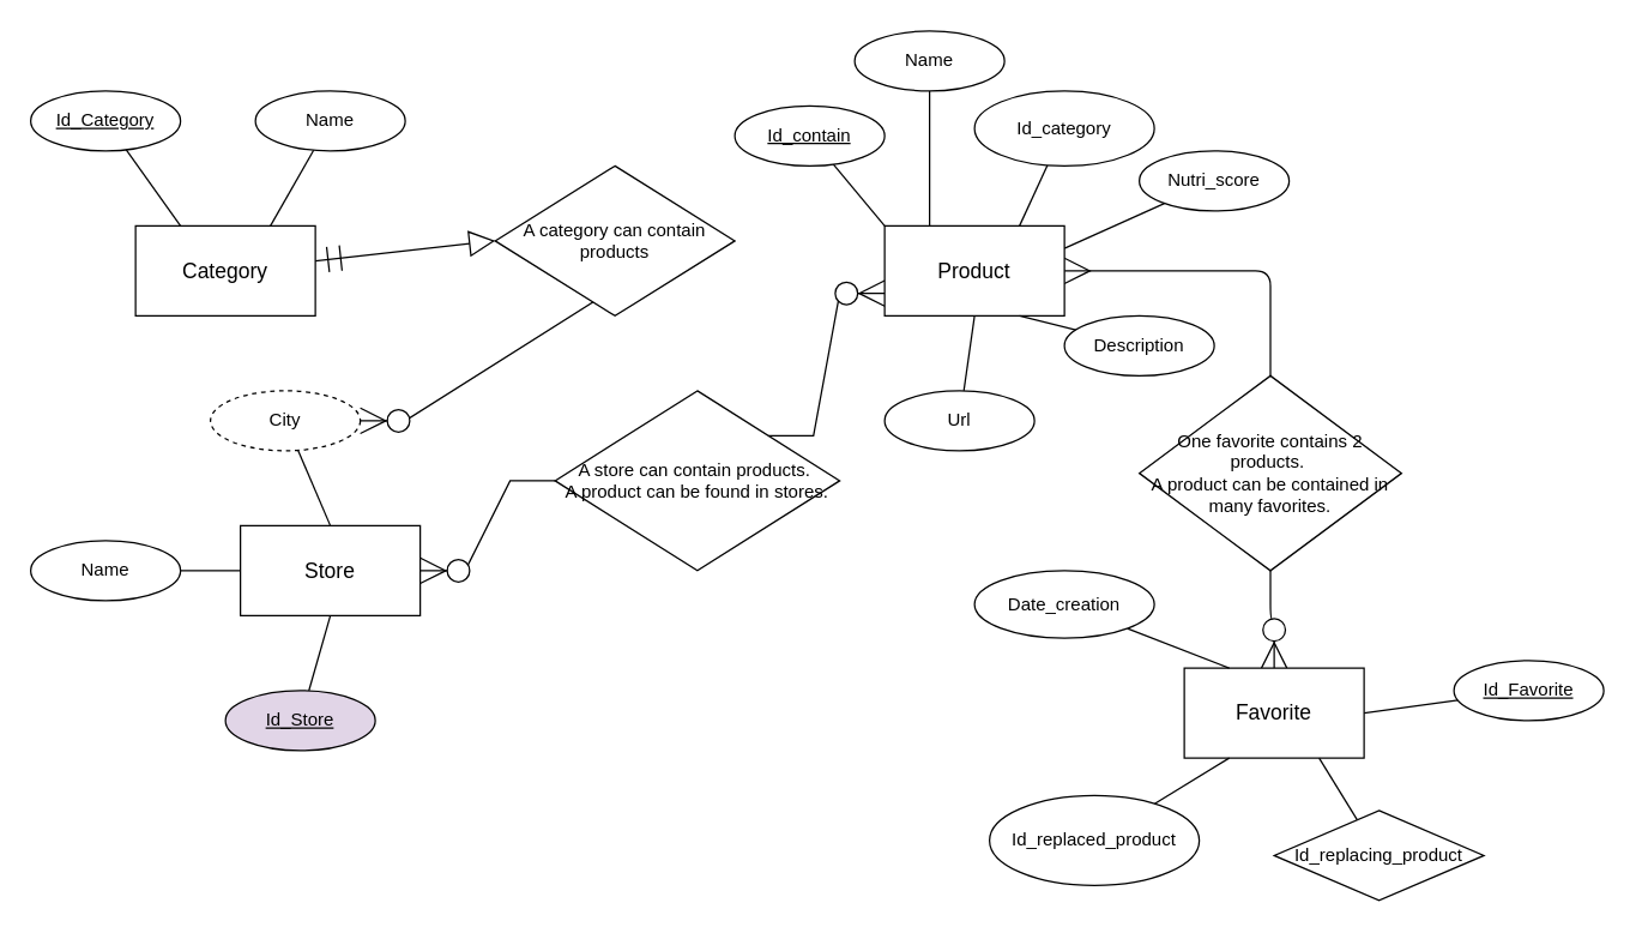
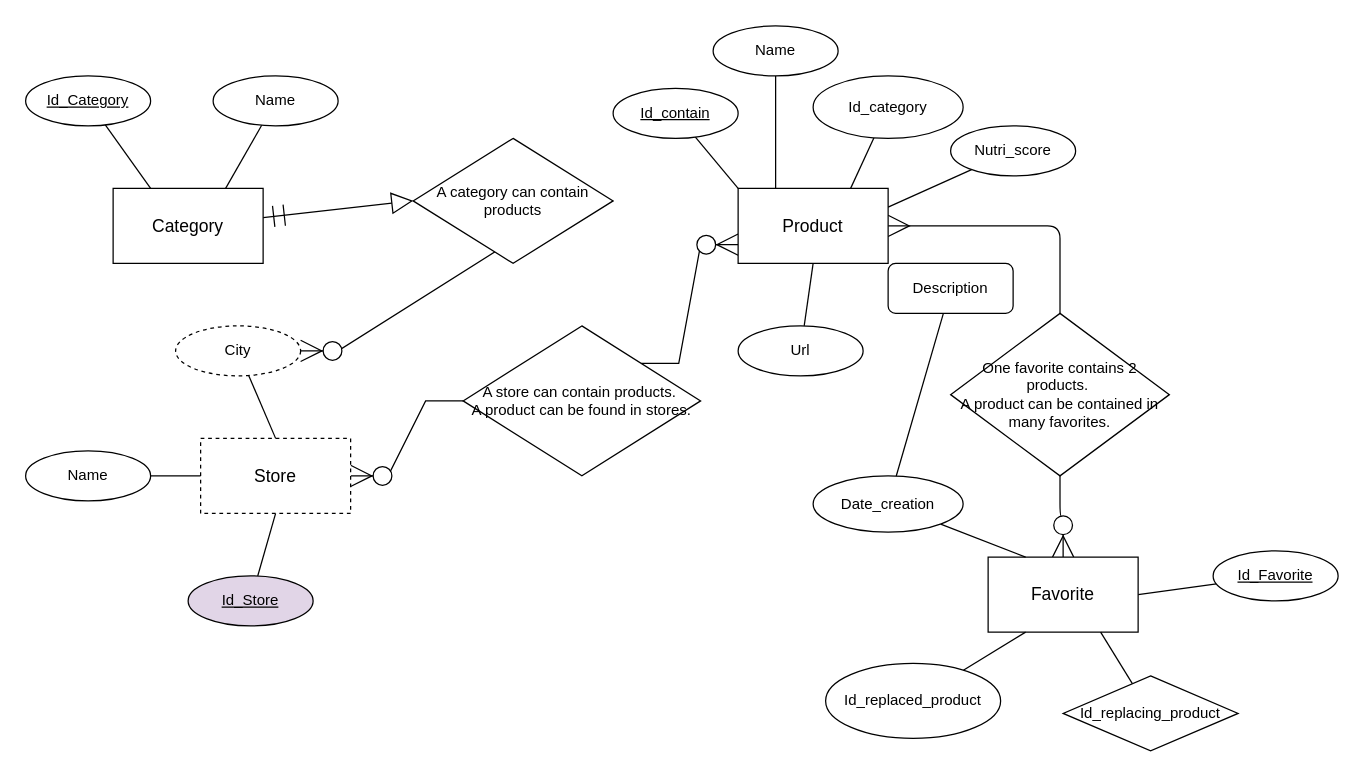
  <mxCell id="0" />
  <mxCell id="1" parent="0" />
  <mxCell id="2" value="" style="edgeStyle=orthogonalEdgeStyle;endArrow=ERzeroToMany;startArrow=none;endFill=1;startFill=0;strokeWidth=1;endSize=15;startSize=15;exitX=0.5;exitY=1;exitDx=0;exitDy=0;entryX=0.5;entryY=0;entryDx=0;entryDy=0;" parent="1" source="5" target="24" edge="1"><mxGeometry width="100" height="100" relative="1" as="geometry"><mxPoint x="1060" y="345" as="sourcePoint" /><mxPoint x="1000" y="485" as="targetPoint" /></mxGeometry></mxCell>
  <mxCell id="3" style="edgeStyle=entityRelationEdgeStyle;rounded=0;orthogonalLoop=1;jettySize=auto;html=1;entryX=0;entryY=0.75;entryDx=0;entryDy=0;startArrow=none;startFill=0;startSize=15;endArrow=ERzeroToMany;endFill=1;endSize=15;strokeWidth=1;exitX=1;exitY=0;exitDx=0;exitDy=0;" parent="1" source="7" target="23" edge="1"><mxGeometry relative="1" as="geometry"><mxPoint x="570" y="195" as="targetPoint" /></mxGeometry></mxCell>
  <mxCell id="4" style="edgeStyle=entityRelationEdgeStyle;rounded=0;orthogonalLoop=1;jettySize=auto;html=1;startArrow=none;startFill=0;startSize=15;endArrow=ERzeroToMany;endFill=1;endSize=15;strokeWidth=1;exitX=1;exitY=0.5;exitDx=0;exitDy=0;" parent="1" source="9" target="28" edge="1"><mxGeometry relative="1" as="geometry"><mxPoint x="570" y="165" as="targetPoint" /></mxGeometry></mxCell>
  <mxCell id="5" value="One favorite contains 2 products.&amp;nbsp;&lt;br&gt;A product can be contained in many favorites." style="shape=rhombus;perimeter=rhombusPerimeter;whiteSpace=wrap;html=1;align=center;" parent="1" vertex="1"><mxGeometry x="760" y="250" width="175" height="130" as="geometry" /></mxCell>
  <mxCell id="6" value="" style="endArrow=none;startArrow=ERmany;endFill=0;startFill=0;strokeWidth=1;endSize=15;startSize=15;entryX=0.5;entryY=0;entryDx=0;entryDy=0;edgeStyle=orthogonalEdgeStyle;" parent="1" source="23" target="5" edge="1"><mxGeometry width="100" height="100" relative="1" as="geometry"><mxPoint x="830" y="165" as="sourcePoint" /><mxPoint x="940" y="595" as="targetPoint" /></mxGeometry></mxCell>
  <mxCell id="7" value="A store can contain products.&amp;nbsp;&lt;br&gt;A product can be found in stores." style="shape=rhombus;perimeter=rhombusPerimeter;whiteSpace=wrap;html=1;align=center;" parent="1" vertex="1"><mxGeometry x="370" y="260" width="190" height="120" as="geometry" /></mxCell>
  <mxCell id="8" style="rounded=0;orthogonalLoop=1;jettySize=auto;html=1;entryX=0;entryY=0.5;entryDx=0;entryDy=0;startArrow=ERzeroToMany;startFill=1;startSize=15;endArrow=none;endFill=0;endSize=15;strokeWidth=1;edgeStyle=entityRelationEdgeStyle;" parent="1" source="22" target="7" edge="1"><mxGeometry relative="1" as="geometry"><mxPoint x="370" y="415" as="sourcePoint" /><mxPoint x="890" y="135" as="targetPoint" /></mxGeometry></mxCell>
  <mxCell id="9" value="A category can contain products" style="shape=rhombus;perimeter=rhombusPerimeter;whiteSpace=wrap;html=1;align=center;" parent="1" vertex="1"><mxGeometry x="330" y="110" width="160" height="100" as="geometry" /></mxCell>
  <mxCell id="10" style="edgeStyle=none;rounded=0;orthogonalLoop=1;jettySize=auto;html=1;entryX=1;entryY=0.5;entryDx=0;entryDy=0;startArrow=none;startFill=0;startSize=15;endArrow=none;endFill=0;endSize=15;strokeWidth=1;fontSize=14;" parent="1" source="11" target="24" edge="1"><mxGeometry relative="1" as="geometry" /></mxCell>
  <mxCell id="11" value="Id_Favorite" style="ellipse;whiteSpace=wrap;html=1;align=center;fontStyle=4;" parent="1" vertex="1"><mxGeometry x="970" y="440" width="100" height="40" as="geometry" /></mxCell>
  <mxCell id="12" style="edgeStyle=none;rounded=0;orthogonalLoop=1;jettySize=auto;html=1;entryX=0;entryY=0;entryDx=0;entryDy=0;startArrow=none;startFill=0;startSize=15;endArrow=none;endFill=0;endSize=15;strokeWidth=1;" parent="1" source="13" target="23" edge="1"><mxGeometry relative="1" as="geometry" /></mxCell>
  <mxCell id="13" value="Id_contain" style="ellipse;whiteSpace=wrap;html=1;align=center;fontStyle=4;" parent="1" vertex="1"><mxGeometry x="490" y="70" width="100" height="40" as="geometry" /></mxCell>
  <mxCell id="14" style="edgeStyle=none;rounded=0;orthogonalLoop=1;jettySize=auto;html=1;entryX=0.5;entryY=1;entryDx=0;entryDy=0;startArrow=none;startFill=0;startSize=15;endArrow=none;endFill=0;endSize=15;strokeWidth=1;fontSize=14;" parent="1" source="15" target="22" edge="1"><mxGeometry relative="1" as="geometry" /></mxCell>
  <mxCell id="15" value="Id_Store" style="ellipse;whiteSpace=wrap;html=1;align=center;fontStyle=4;fillColor=#e1d5e7;" parent="1" vertex="1"><mxGeometry x="150" y="460" width="100" height="40" as="geometry" /></mxCell>
  <mxCell id="16" style="rounded=0;orthogonalLoop=1;jettySize=auto;html=1;entryX=0.25;entryY=0;entryDx=0;entryDy=0;startArrow=none;startFill=0;startSize=15;endArrow=none;endFill=0;endSize=15;strokeWidth=1;" parent="1" source="17" target="21" edge="1"><mxGeometry relative="1" as="geometry"><mxPoint x="107.5" y="140" as="targetPoint" /></mxGeometry></mxCell>
  <mxCell id="17" value="Id_Category" style="ellipse;whiteSpace=wrap;html=1;align=center;fontStyle=4;" parent="1" vertex="1"><mxGeometry x="20" width="100" height="40" as="geometry" y="60" /></mxCell>
  <mxCell id="18" style="edgeStyle=none;rounded=0;orthogonalLoop=1;jettySize=auto;html=1;entryX=0.75;entryY=0;entryDx=0;entryDy=0;startArrow=none;startFill=0;startSize=15;endArrow=none;endFill=0;endSize=15;strokeWidth=1;" parent="1" source="19" target="21" edge="1"><mxGeometry relative="1" as="geometry"><mxPoint x="165" y="140" as="targetPoint" /></mxGeometry></mxCell>
  <mxCell id="19" value="Name" style="ellipse;whiteSpace=wrap;html=1;align=center;" parent="1" vertex="1"><mxGeometry x="170" width="100" height="40" as="geometry" y="60" /></mxCell>
  <mxCell id="20" style="edgeStyle=none;rounded=0;orthogonalLoop=1;jettySize=auto;html=1;entryX=0;entryY=0.5;entryDx=0;entryDy=0;startArrow=ERmandOne;startFill=0;startSize=15;endArrow=block;endFill=0;endSize=15;strokeWidth=1;fontSize=14;" parent="1" source="21" target="9" edge="1"><mxGeometry relative="1" as="geometry" /></mxCell>
  <mxCell id="21" value="Category" style="whiteSpace=wrap;html=1;align=center;fontSize=14;" parent="1" vertex="1"><mxGeometry x="90" y="150" width="120" height="60" as="geometry" /></mxCell>
- <mxCell id="22" value="Store" style="whiteSpace=wrap;html=1;align=center;fontSize=14;" parent="1" vertex="1"><mxGeometry x="160" y="350" width="120" height="60" as="geometry" /></mxCell>
+ <mxCell id="22" value="Store" style="whiteSpace=wrap;html=1;align=center;fontSize=14;dashed=1;" parent="1" vertex="1"><mxGeometry x="160" y="350" width="120" height="60" as="geometry" /></mxCell>
  <mxCell id="23" value="Product" style="whiteSpace=wrap;html=1;align=center;fontSize=14;" parent="1" vertex="1"><mxGeometry y="150" width="120" height="60" as="geometry" x="590" /></mxCell>
  <mxCell id="24" value="Favorite" style="whiteSpace=wrap;html=1;align=center;fontSize=14;" parent="1" vertex="1"><mxGeometry x="790" y="445" width="120" height="60" as="geometry" /></mxCell>
  <mxCell id="25" style="edgeStyle=none;rounded=0;orthogonalLoop=1;jettySize=auto;html=1;startArrow=none;startFill=0;startSize=15;endArrow=none;endFill=0;endSize=15;strokeWidth=1;fontSize=14;entryX=0;entryY=0.5;entryDx=0;entryDy=0;" parent="1" source="26" target="22" edge="1"><mxGeometry relative="1" as="geometry"><mxPoint x="150" y="430" as="targetPoint" /></mxGeometry></mxCell>
  <mxCell id="26" value="Name" style="ellipse;whiteSpace=wrap;html=1;align=center;" parent="1" vertex="1"><mxGeometry x="20" y="360" width="100" height="40" as="geometry" /></mxCell>
  <mxCell id="27" style="edgeStyle=none;rounded=0;orthogonalLoop=1;jettySize=auto;html=1;entryX=0.5;entryY=0;entryDx=0;entryDy=0;startArrow=none;startFill=0;startSize=15;endArrow=none;endFill=0;endSize=15;strokeWidth=1;fontSize=14;" parent="1" source="28" target="22" edge="1"><mxGeometry relative="1" as="geometry" /></mxCell>
  <mxCell id="28" value="City" style="ellipse;whiteSpace=wrap;html=1;align=center;dashed=1;" parent="1" vertex="1"><mxGeometry x="140" y="260" width="100" height="40" as="geometry" /></mxCell>
  <mxCell id="29" style="edgeStyle=none;rounded=0;orthogonalLoop=1;jettySize=auto;html=1;entryX=0.75;entryY=1;entryDx=0;entryDy=0;startArrow=none;startFill=0;startSize=15;endArrow=none;endFill=0;endSize=15;strokeWidth=1;fontSize=14;" parent="1" source="30" target="24" edge="1"><mxGeometry relative="1" as="geometry" /></mxCell>
  <mxCell id="30" value="Id_replacing_product" style="rhombus;whiteSpace=wrap;html=1;align=center;" parent="1" vertex="1"><mxGeometry x="850" y="540" width="140" height="60" as="geometry" /></mxCell>
  <mxCell id="31" style="edgeStyle=none;rounded=0;orthogonalLoop=1;jettySize=auto;html=1;entryX=0.25;entryY=1;entryDx=0;entryDy=0;startArrow=none;startFill=0;startSize=15;endArrow=none;endFill=0;endSize=15;strokeWidth=1;fontSize=14;" parent="1" source="32" target="24" edge="1"><mxGeometry relative="1" as="geometry" /></mxCell>
  <mxCell id="32" value="Id_replaced_product" style="ellipse;whiteSpace=wrap;html=1;align=center;" parent="1" vertex="1"><mxGeometry x="660" y="530" width="140" height="60" as="geometry" /></mxCell>
  <mxCell id="33" style="edgeStyle=none;rounded=0;orthogonalLoop=1;jettySize=auto;html=1;entryX=0.25;entryY=0;entryDx=0;entryDy=0;startArrow=none;startFill=0;startSize=15;endArrow=none;endFill=0;endSize=15;strokeWidth=1;fontSize=14;" parent="1" source="34" target="24" edge="1"><mxGeometry relative="1" as="geometry" /></mxCell>
  <mxCell id="34" value="Date_creation" style="ellipse;whiteSpace=wrap;html=1;align=center;" parent="1" vertex="1"><mxGeometry x="650" y="380" width="120" height="45" as="geometry" /></mxCell>
  <mxCell id="35" style="edgeStyle=none;rounded=0;orthogonalLoop=1;jettySize=auto;html=1;entryX=0.25;entryY=0;entryDx=0;entryDy=0;startArrow=none;startFill=0;startSize=15;endArrow=none;endFill=0;endSize=15;strokeWidth=1;fontSize=14;" parent="1" source="36" target="23" edge="1"><mxGeometry relative="1" as="geometry" /></mxCell>
  <mxCell id="36" value="Name" style="ellipse;whiteSpace=wrap;html=1;align=center;" parent="1" vertex="1"><mxGeometry x="570" y="20" width="100" height="40" as="geometry" /></mxCell>
  <mxCell id="37" style="edgeStyle=none;rounded=0;orthogonalLoop=1;jettySize=auto;html=1;entryX=0.75;entryY=0;entryDx=0;entryDy=0;startArrow=none;startFill=0;startSize=15;endArrow=none;endFill=0;endSize=15;strokeWidth=1;fontSize=14;" parent="1" source="38" target="23" edge="1"><mxGeometry relative="1" as="geometry" /></mxCell>
  <mxCell id="38" value="Id_category" style="ellipse;whiteSpace=wrap;html=1;align=center;" parent="1" vertex="1"><mxGeometry x="650" width="120" height="50" as="geometry" y="60" /></mxCell>
  <mxCell id="39" style="edgeStyle=none;rounded=0;orthogonalLoop=1;jettySize=auto;html=1;entryX=1;entryY=0.25;entryDx=0;entryDy=0;startArrow=none;startFill=0;startSize=15;endArrow=none;endFill=0;endSize=15;strokeWidth=1;fontSize=14;" parent="1" source="40" target="23" edge="1"><mxGeometry relative="1" as="geometry" /></mxCell>
  <mxCell id="40" value="Nutri_score" style="ellipse;whiteSpace=wrap;html=1;align=center;" parent="1" vertex="1"><mxGeometry x="760" y="100" width="100" height="40" as="geometry" /></mxCell>
- <mxCell id="41" style="edgeStyle=none;rounded=0;orthogonalLoop=1;jettySize=auto;html=1;startArrow=none;startFill=0;startSize=15;endArrow=none;endFill=0;endSize=15;strokeWidth=1;fontSize=14;entryX=0.75;entryY=1;entryDx=0;entryDy=0;" parent="1" source="42" target="23" edge="1"><mxGeometry relative="1" as="geometry"><mxPoint x="640" y="230" as="targetPoint" /></mxGeometry></mxCell>
- <mxCell id="42" value="Description" style="ellipse;whiteSpace=wrap;html=1;align=center;" parent="1" vertex="1"><mxGeometry x="710" y="210" width="100" height="40" as="geometry" /></mxCell>
+ <mxCell id="41" style="edgeStyle=none;rounded=0;orthogonalLoop=1;jettySize=auto;html=1;startArrow=none;startFill=0;startSize=15;endArrow=none;endFill=0;endSize=15;strokeWidth=1;fontSize=14;" parent="1" source="42" target="34" edge="1"><mxGeometry relative="1" as="geometry"><mxPoint x="640" y="230" as="targetPoint" /></mxGeometry></mxCell>
+ <mxCell id="42" value="Description" style="whiteSpace=wrap;html=1;align=center;rounded=1;" parent="1" vertex="1"><mxGeometry x="710" y="210" width="100" height="40" as="geometry" /></mxCell>
  <mxCell id="43" style="edgeStyle=none;rounded=0;orthogonalLoop=1;jettySize=auto;html=1;entryX=0.5;entryY=1;entryDx=0;entryDy=0;startArrow=none;startFill=0;startSize=15;endArrow=none;endFill=0;endSize=15;strokeWidth=1;fontSize=14;" parent="1" source="44" target="23" edge="1"><mxGeometry relative="1" as="geometry" /></mxCell>
  <mxCell id="44" value="Url" style="ellipse;whiteSpace=wrap;html=1;align=center;" parent="1" vertex="1"><mxGeometry y="260" width="100" height="40" as="geometry" x="590" /></mxCell>
